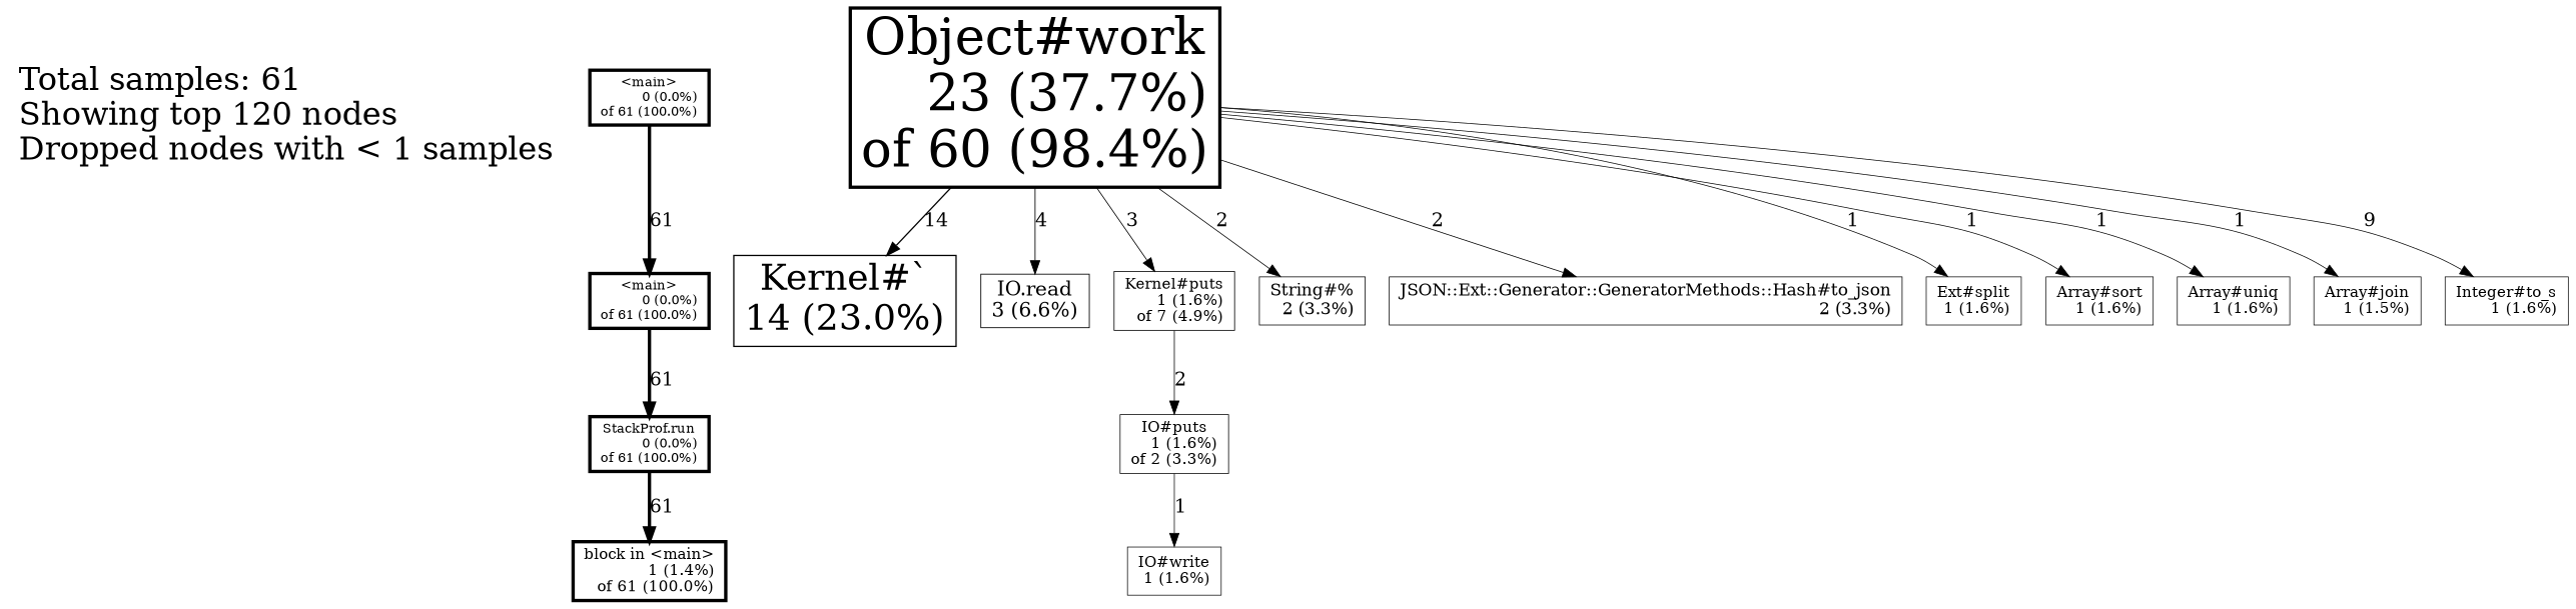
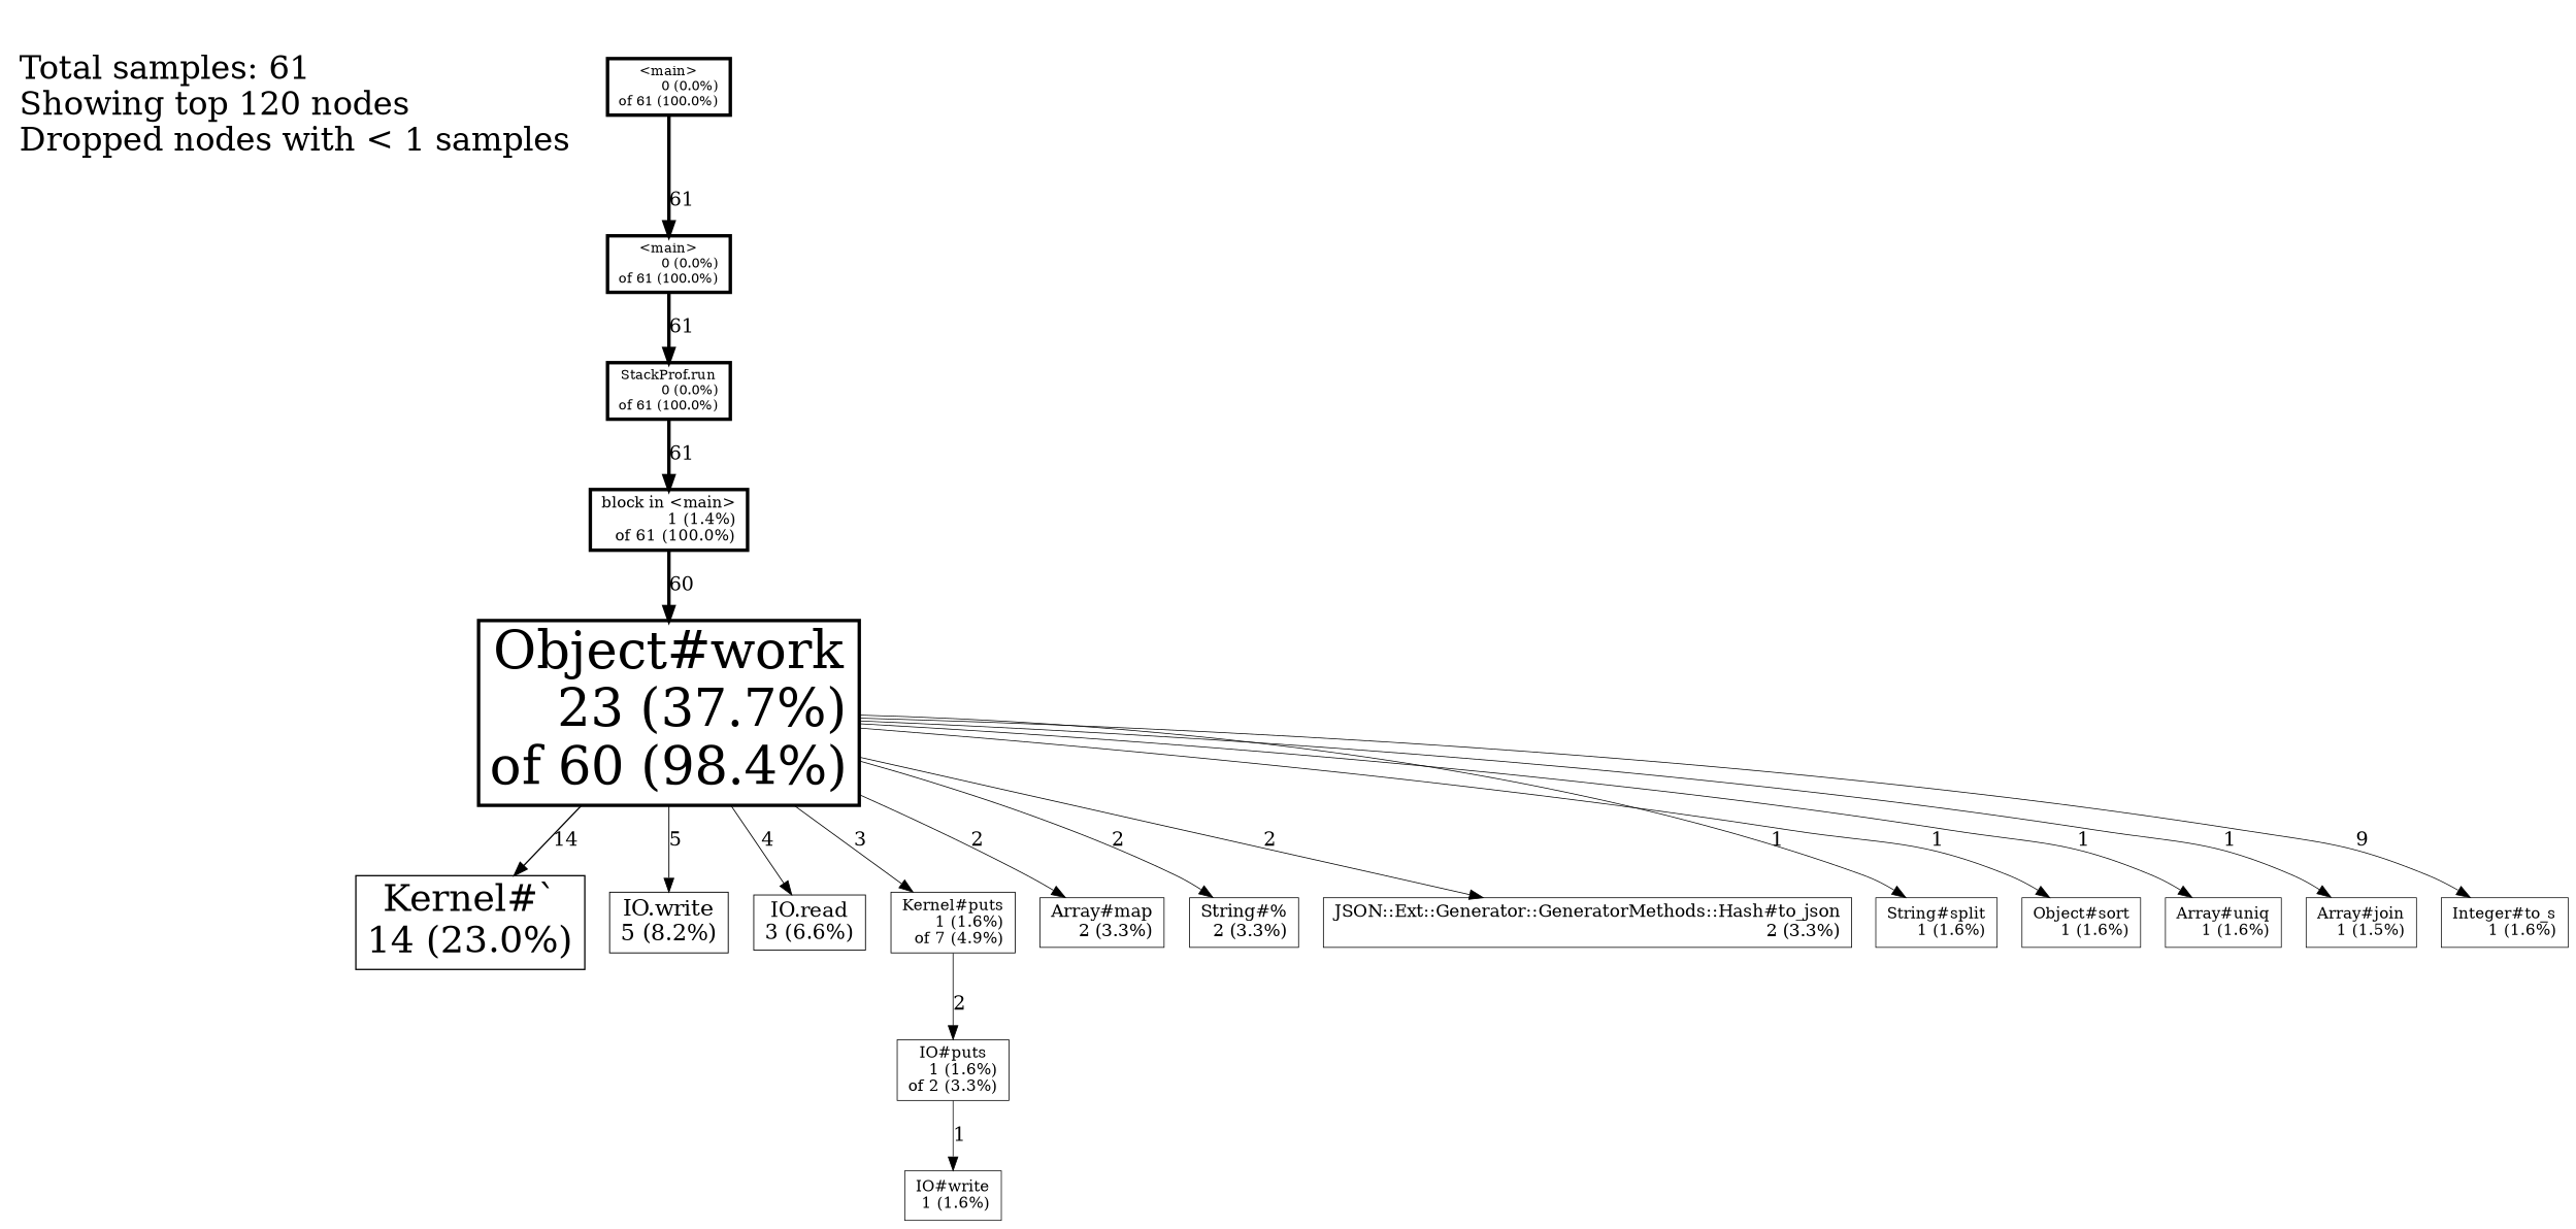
  digraph {
    node [fontsize=11.217391304347826 shape=box penwidth=0.5327868852459017]
    edge [penwidth=0.5327868852459017 weight=1]
    n1 [fontsize=24 label="\nTotal samples: 61\lShowing top 120 nodes\lDropped nodes with < 1 samples\l" shape=plaintext penwidth=""]
    n2 [fontsize=10.0 label="StackProf.run\n0 (0.0%)\rof 61 (100.0%)\r" penwidth=2.5]
    n3 [label="block in <main>\n1 (1.4%)\rof 61 (100.0%)\r" penwidth=2.5]
    n4 [fontsize=38.0 label="Object#work\n23 (37.7%)\rof 60 (98.4%)\r" penwidth=2.4672131147540983]
    n5 [fontsize=10.0 label="<main>\n0 (0.0%)\rof 61 (100.0%)\r" penwidth=2.5]
    n6 [fontsize=10.0 label="<main>\n0 (0.0%)\rof 61 (100.0%)\r" penwidth=2.5]
    n7 [fontsize=27.043478260869566 label="Kernel#`\n14 (23.0%)\r" penwidth=0.959016393442623]
+   n8 [fontsize=16.08695652173913 label="IO.write\n5 (8.2%)\r" penwidth=0.6639344262295082]
    n9 [fontsize=14.869565217391305 label="IO.read\n3 (6.6%)\r" penwidth=0.6311475409836066]
    n10 [label="Kernel#puts\n1 (1.6%)\rof 7 (4.9%)\r" penwidth=0.5983606557377049]
+   n11 [fontsize=12.434782608695652 label="Array#map\n2 (3.3%)\r" penwidth=0.5655737704918032]
    n12 [fontsize=12.434782608695652 label="String#%\n2 (3.3%)\r" penwidth=0.5655737704918032]
    n13 [fontsize=12.434782608695652 label="JSON::Ext::Generator::GeneratorMethods::Hash#to_json\n2 (3.3%)\r" penwidth=0.5655737704918032]
-   n14 [label="Ext#split\n1 (1.6%)\r"]
-   n15 [label="Array#sort\n1 (1.6%)\r"]
+   n14 [label="String#split\n1 (1.6%)\r"]
+   n15 [label="Object#sort\n1 (1.6%)\r"]
    n16 [label="Array#uniq\n1 (1.6%)\r"]
    n17 [label="Array#join\n1 (1.5%)\r"]
    n18 [label="Integer#to_s\n1 (1.6%)\r"]
    n19 [label="IO#puts\n1 (1.6%)\rof 2 (3.3%)\r" penwidth=0.5655737704918032]
    n20 [label="IO#write\n1 (1.6%)\r"]
    n2 -> n3 [label=61 penwidth=2.5 weight=61]
+   n3 -> n4 [label=60 penwidth=2.4672131147540983 weight=60]
    n4 -> n7 [label=14 penwidth=0.959016393442623 weight=14]
+   n4 -> n8 [label=5 penwidth=0.6639344262295082 weight=5]
    n4 -> n9 [label=4 penwidth=0.6311475409836066 weight=4]
    n4 -> n10 [label=3 penwidth=0.5983606557377049 weight=3]
+   n4 -> n11 [label=2 penwidth=0.5655737704918032 weight=2]
    n4 -> n12 [label=2 penwidth=0.5655737704918032 weight=2]
    n4 -> n13 [label=2 penwidth=0.5655737704918032 weight=2]
    n4 -> n14 [label=1]
    n4 -> n15 [label=1]
    n4 -> n16 [label=1]
    n4 -> n17 [label=1]
    n4 -> n18 [label=9]
    n5 -> n6 [label=61 penwidth=2.5 weight=61]
    n6 -> n2 [label=61 penwidth=2.5 weight=61]
    n10 -> n19 [label=2 penwidth=0.5655737704918032 weight=2]
    n19 -> n20 [label=1]
  }
